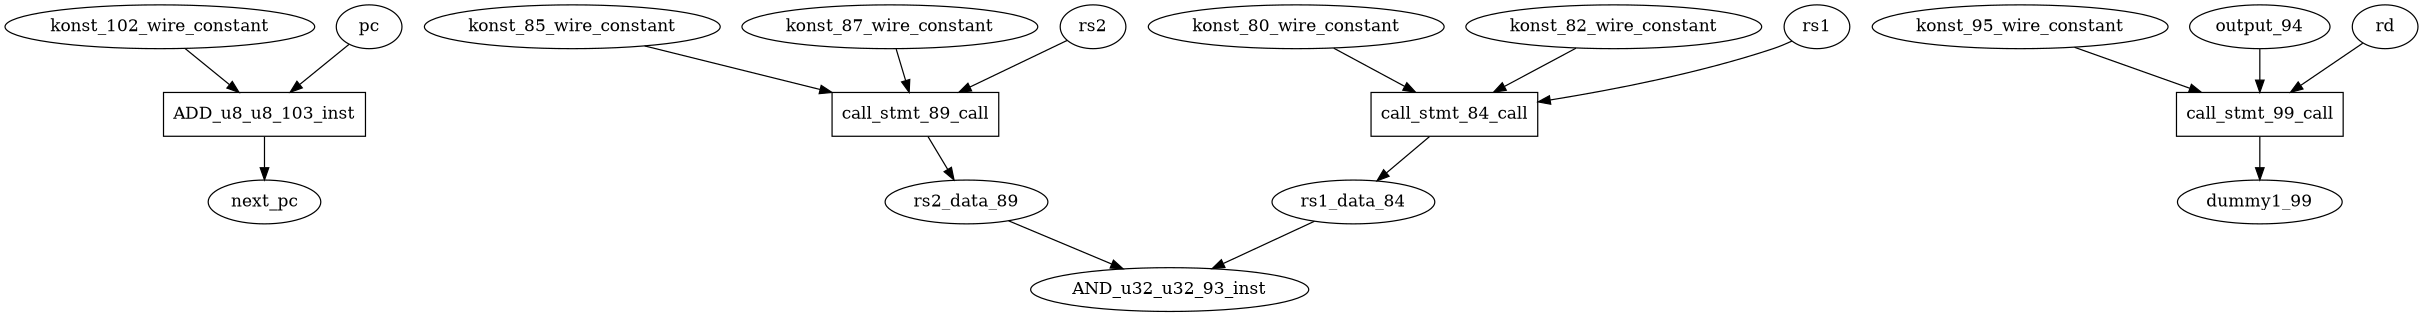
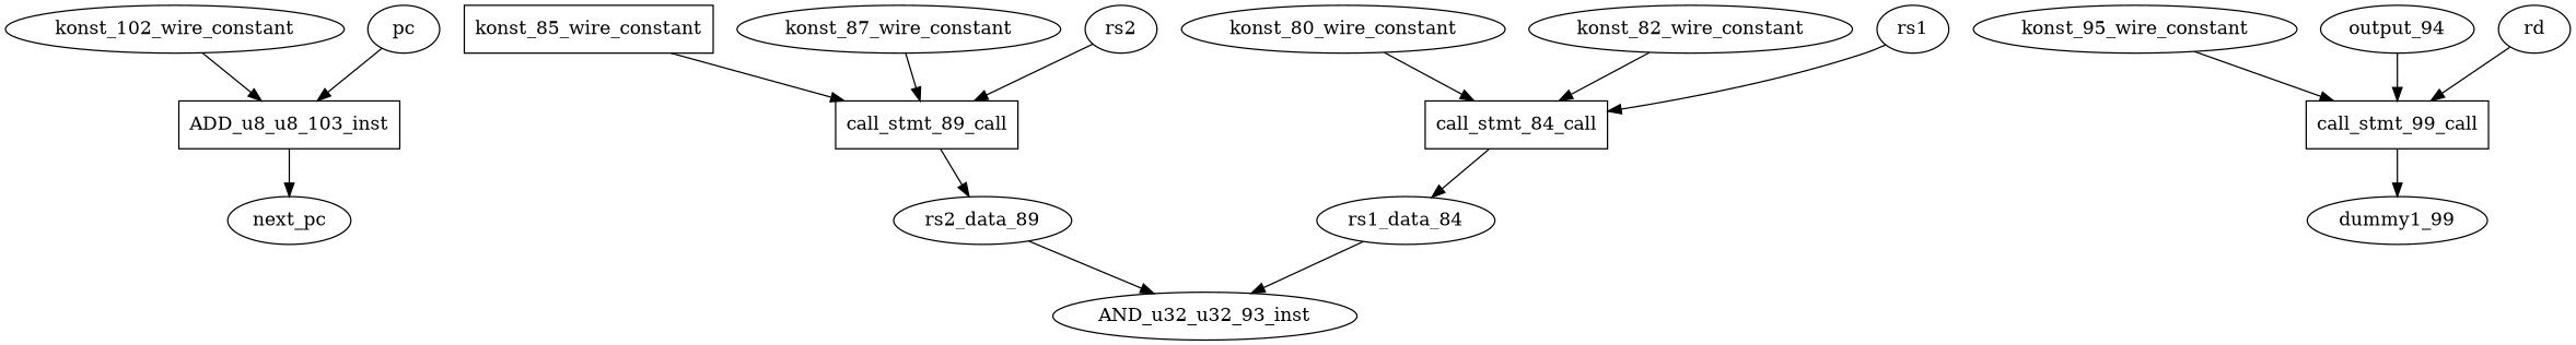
  digraph {
    node [shape=ellipse]
    ADD_u8_u8_103_inst [shape=rectangle]
    konst_102_wire_constant
    next_pc [shape=""]
    call_stmt_84_call [shape=rectangle]
    konst_80_wire_constant
    rs1_data_84
    konst_82_wire_constant
    call_stmt_89_call [shape=rectangle]
-   konst_85_wire_constant
+   konst_85_wire_constant [shape=box]
    rs2_data_89
    konst_87_wire_constant
    call_stmt_99_call [shape=rectangle]
    konst_95_wire_constant
    dummy1_99
    output_94
    AND_u32_u32_93_inst
    pc [shape=""]
    rs1 [shape=""]
    rs2 [shape=""]
    rd [shape=""]
    ADD_u8_u8_103_inst -> next_pc
    konst_102_wire_constant -> ADD_u8_u8_103_inst
    call_stmt_84_call -> rs1_data_84
    konst_80_wire_constant -> call_stmt_84_call
    rs1_data_84 -> AND_u32_u32_93_inst
    konst_82_wire_constant -> call_stmt_84_call
    call_stmt_89_call -> rs2_data_89
    konst_85_wire_constant -> call_stmt_89_call
    rs2_data_89 -> AND_u32_u32_93_inst
    konst_87_wire_constant -> call_stmt_89_call
    call_stmt_99_call -> dummy1_99
    konst_95_wire_constant -> call_stmt_99_call
    output_94 -> call_stmt_99_call
    pc -> ADD_u8_u8_103_inst
    rs1 -> call_stmt_84_call
    rs2 -> call_stmt_89_call
    rd -> call_stmt_99_call
  }
